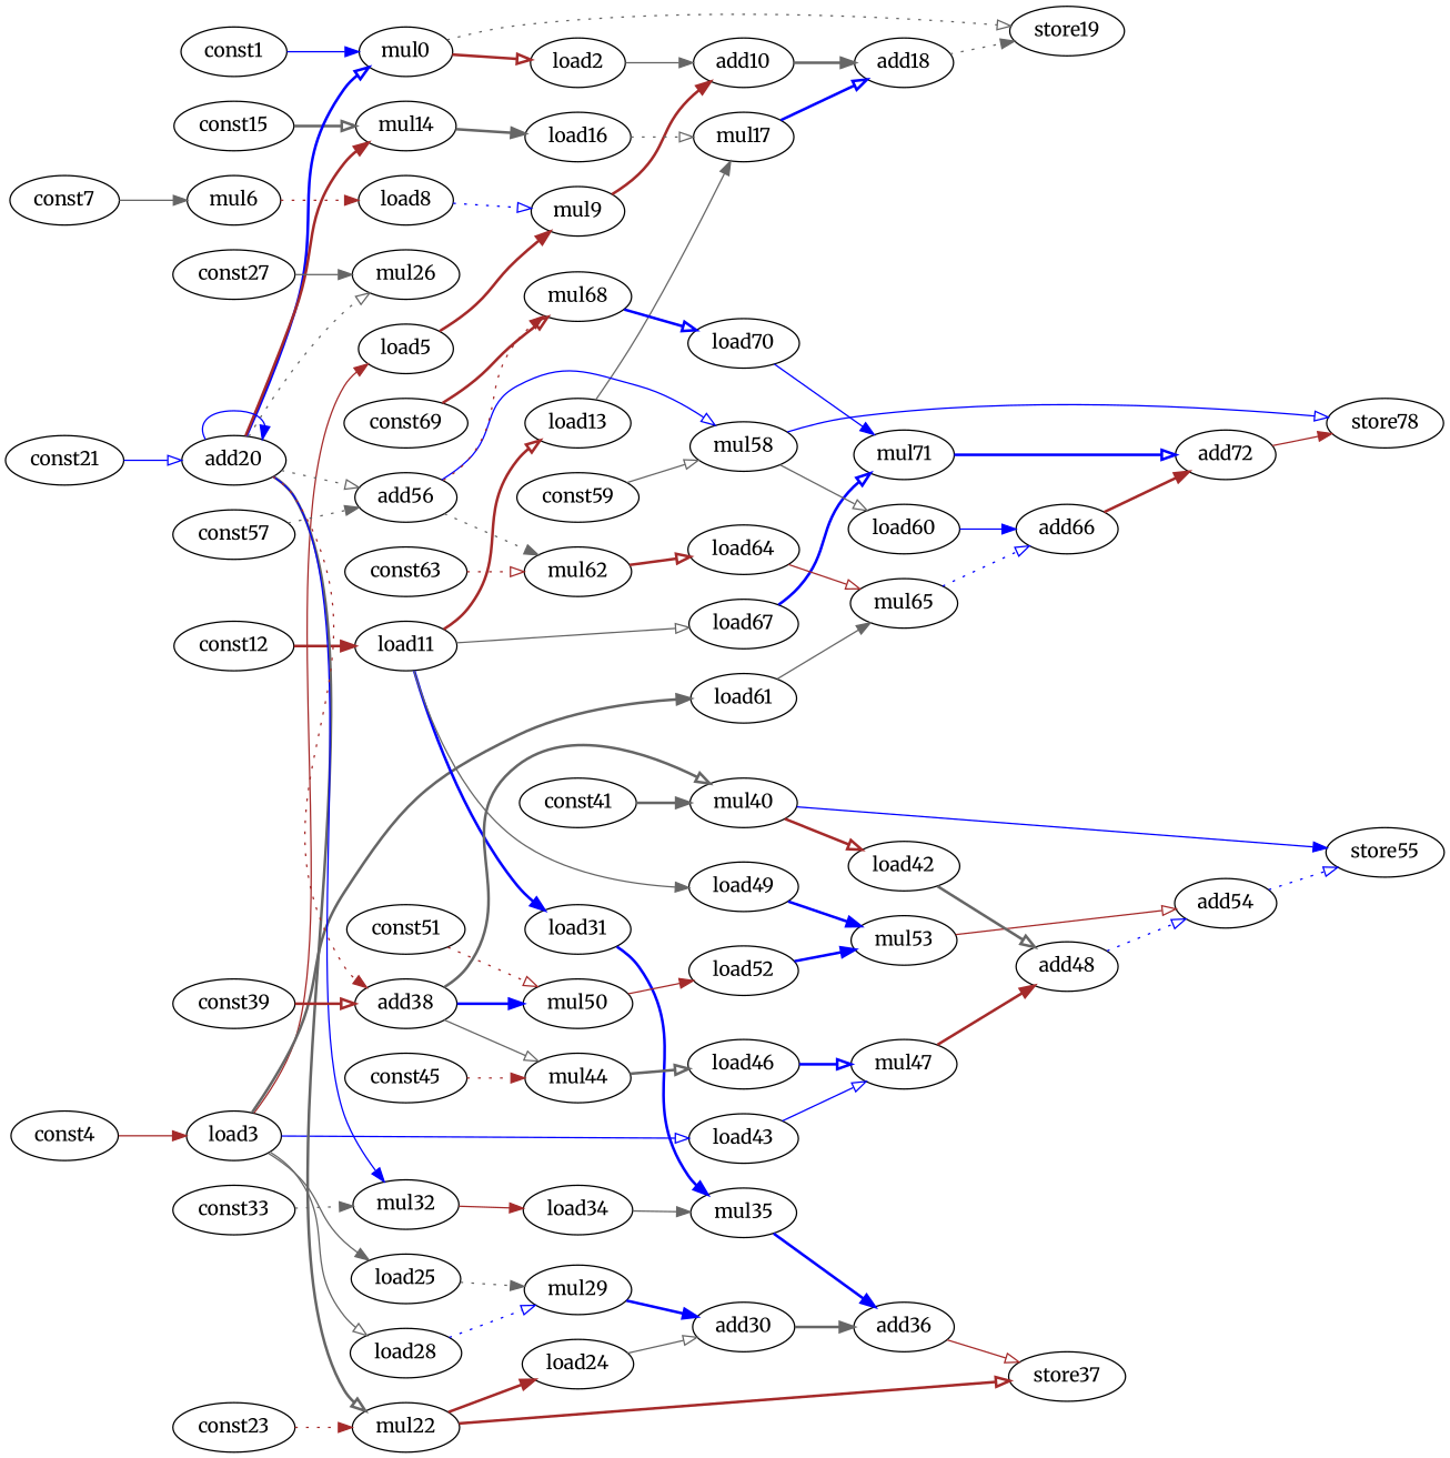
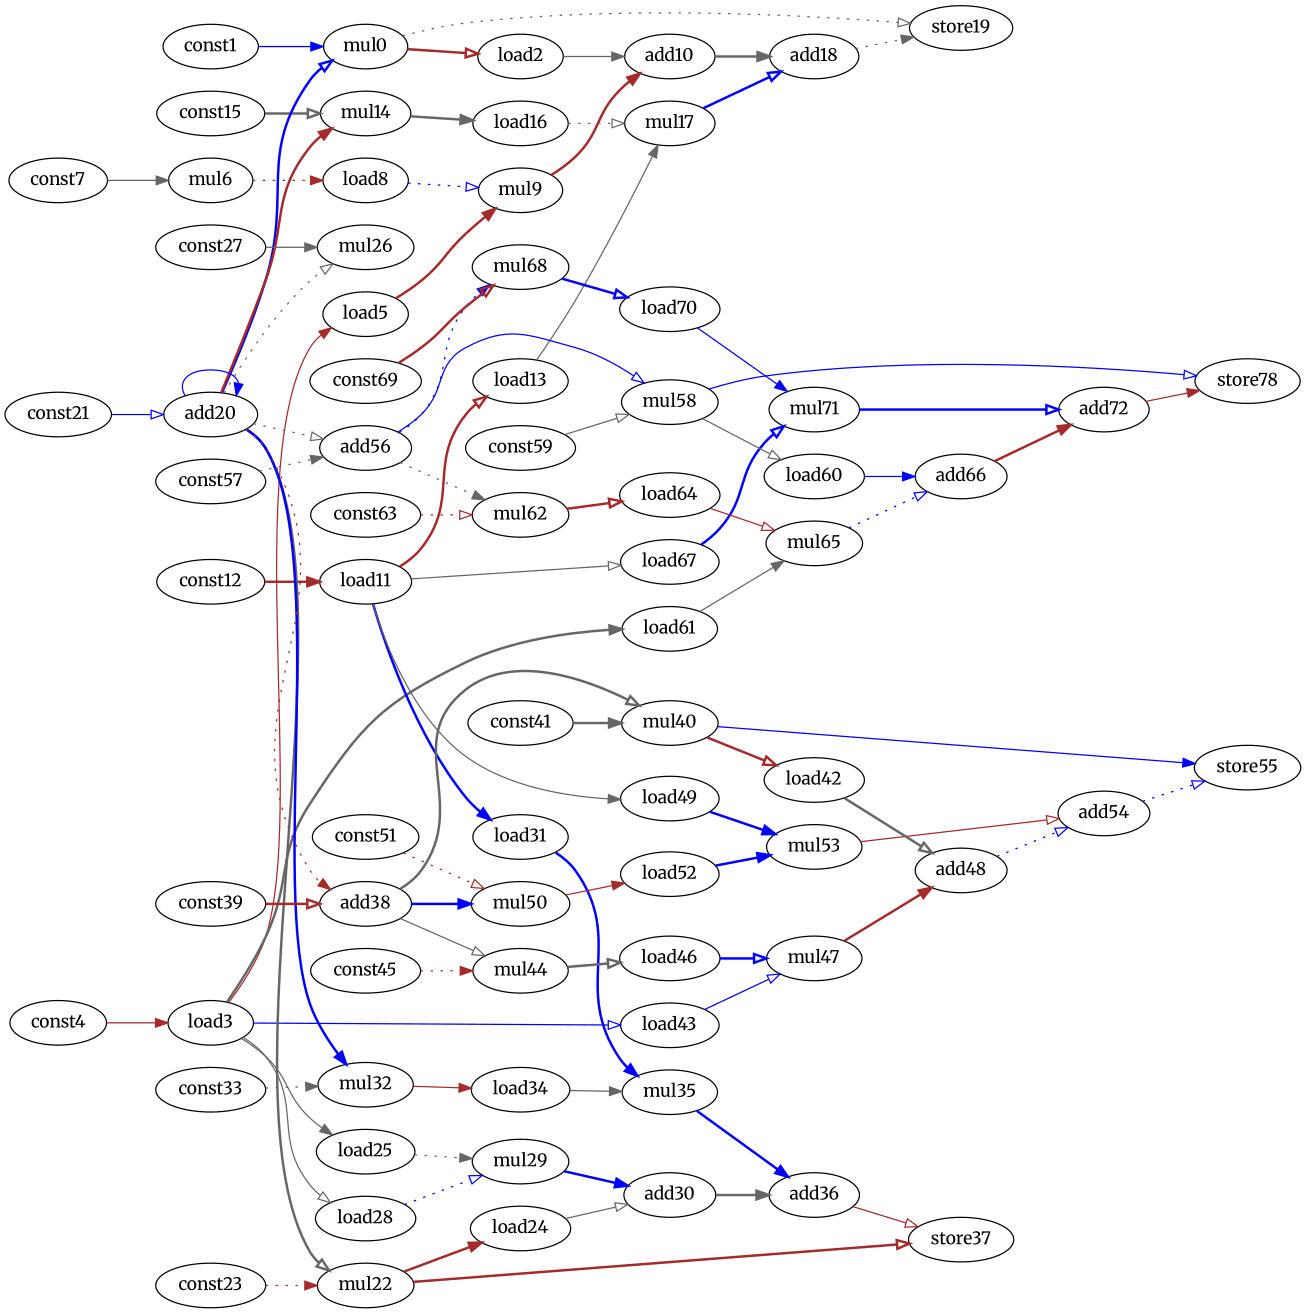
  digraph {
    fontname=Merriweather
    rankdir=LR
    node [fontname=Merriweather opcode=load]
    edge [arrowhead=normal color=gray40 fontname=Merriweather operand=0 style=bold]
    mul0 [opcode=mul]
    load2
    store19 [opcode=store]
    add10 [opcode=add]
    const1 [opcode=const]
    add18 [opcode=add]
    load3
    load5
    load25
    load43
    load61
    load28
    mul9 [opcode=mul]
    mul29 [opcode=mul]
    mul47 [opcode=mul]
    mul65 [opcode=mul]
    const4 [opcode=const]
    mul6 [opcode=mul]
    load8
    const7 [opcode=const]
    load11
    load13
    load31
    load49
    load67
    mul17 [opcode=mul]
    mul35 [opcode=mul]
    mul53 [opcode=mul]
    mul71 [opcode=mul]
    const12 [opcode=const]
    mul14 [opcode=mul]
    load16
    const15 [opcode=const]
    add20 [opcode=add]
    mul22 [opcode=mul]
    mul26 [opcode=mul]
    mul32 [opcode=mul]
    add38 [opcode=add]
    add56 [opcode=add]
    load24
    store37 [opcode=store]
    load34
    mul40 [opcode=mul]
    mul44 [opcode=mul]
    mul50 [opcode=mul]
    mul58 [opcode=mul]
    mul62 [opcode=mul]
    mul68 [opcode=mul]
    const21 [opcode=const]
    add30 [opcode=add]
    const23 [opcode=const]
    add36 [opcode=add]
    const27 [opcode=const]
    const33 [opcode=const]
    load42
    store55 [opcode=store]
    load46
    load52
    const39 [opcode=const]
    add48 [opcode=add]
    const41 [opcode=const]
    add54 [opcode=add]
    const45 [opcode=const]
    const51 [opcode=const]
    load60
    n66 [label=store78 opcode=store]
    load64
    load70
    const57 [opcode=const]
    add66 [opcode=add]
    const59 [opcode=const]
    add72 [opcode=add]
    const63 [opcode=const]
    const69 [opcode=const]
    mul0 -> load2 [arrowhead=onormal color=brown]
    mul0 -> store19 [arrowhead=onormal operand=1 style=dotted]
    load2 -> add10 [operand=1 style=solid]
    add10 -> add18
    const1 -> mul0 [color=blue style=solid]
    add18 -> store19 [style=dotted]
    load3 -> load5 [color=brown style=solid]
    load3 -> load25 [style=solid]
    load3 -> load43 [arrowhead=onormal color=blue style=solid]
    load3 -> load61
    load3 -> load28 [arrowhead=onormal style=solid]
    load5 -> mul9 [color=brown operand=1]
    load25 -> mul29 [operand=1 style=dotted]
    load43 -> mul47 [arrowhead=onormal color=blue operand=1 style=solid]
    load61 -> mul65 [operand=1 style=solid]
    load28 -> mul29 [arrowhead=onormal color=blue style=dotted]
    mul9 -> add10 [color=brown]
    mul29 -> add30 [color=blue]
    mul47 -> add48 [color=brown]
    mul65 -> add66 [arrowhead=onormal color=blue style=dotted]
    const4 -> load3 [color=brown style=solid]
    mul6 -> load8 [color=brown style=dotted]
    load8 -> mul9 [arrowhead=onormal color=blue style=dotted]
    const7 -> mul6 [style=solid]
    load11 -> load13 [arrowhead=onormal color=brown]
    load11 -> load31 [color=blue]
    load11 -> load49 [style=solid]
    load11 -> load67 [arrowhead=onormal style=solid]
    load13 -> mul17 [operand=1 style=solid]
    load31 -> mul35 [color=blue operand=1]
    load49 -> mul53 [color=blue operand=1]
    load67 -> mul71 [arrowhead=onormal color=blue operand=1]
    mul17 -> add18 [arrowhead=onormal color=blue operand=1]
    mul35 -> add36 [color=blue operand=1]
    mul53 -> add54 [arrowhead=onormal color=brown operand=1 style=solid]
    mul71 -> add72 [arrowhead=onormal color=blue operand=1]
    const12 -> load11 [color=brown]
    mul14 -> load16
    load16 -> mul17 [arrowhead=onormal style=dotted]
    const15 -> mul14 [arrowhead=onormal]
    add20 -> mul0 [arrowhead=onormal color=blue operand=1]
    add20 -> mul14 [color=brown operand=1]
    add20 -> add20 [color=blue style=solid]
    add20 -> mul22 [arrowhead=onormal operand=1]
    add20 -> mul26 [arrowhead=onormal operand=1 style=dotted]
-   add20 -> mul32 [color=blue operand=1 style=solid]
+   add20 -> mul32 [color=blue operand=1]
    add20 -> add38 [color=brown style=dotted]
    add20 -> add56 [arrowhead=onormal style=dotted]
    mul22 -> load24 [color=brown]
    mul22 -> store37 [arrowhead=onormal color=brown operand=1]
    mul32 -> load34 [color=brown style=solid]
    add38 -> mul40 [arrowhead=onormal operand=1]
    add38 -> mul44 [arrowhead=onormal operand=1 style=solid]
    add38 -> mul50 [color=blue operand=1]
    add56 -> mul58 [arrowhead=onormal color=blue operand=1 style=solid]
    add56 -> mul62 [operand=1 style=dotted]
-   add56 -> mul68 [color=brown operand=1 style=dotted]
+   add56 -> mul68 [color=blue operand=1 style=dotted]
    load24 -> add30 [arrowhead=onormal operand=1 style=solid]
    load34 -> mul35 [style=solid]
    mul40 -> load42 [arrowhead=onormal color=brown]
    mul40 -> store55 [color=blue operand=1 style=solid]
    mul44 -> load46 [arrowhead=onormal]
    mul50 -> load52 [color=brown style=solid]
    mul58 -> load60 [arrowhead=onormal style=solid]
    mul58 -> n66 [arrowhead=onormal color=blue operand=1 style=solid]
    mul62 -> load64 [arrowhead=onormal color=brown]
    mul68 -> load70 [arrowhead=onormal color=blue]
    const21 -> add20 [arrowhead=onormal color=blue operand=1 style=solid]
    add30 -> add36
    const23 -> mul22 [color=brown style=dotted]
    add36 -> store37 [arrowhead=onormal color=brown style=solid]
    const27 -> mul26 [style=solid]
    const33 -> mul32 [style=dotted]
    load42 -> add48 [arrowhead=onormal operand=1]
    load46 -> mul47 [arrowhead=onormal color=blue]
    load52 -> mul53 [color=blue]
    const39 -> add38 [arrowhead=onormal color=brown operand=1]
    add48 -> add54 [arrowhead=onormal color=blue style=dotted]
    const41 -> mul40
    add54 -> store55 [arrowhead=onormal color=blue style=dotted]
    const45 -> mul44 [color=brown style=dotted]
    const51 -> mul50 [arrowhead=onormal color=brown style=dotted]
    load60 -> add66 [color=blue operand=1 style=solid]
    load64 -> mul65 [arrowhead=onormal color=brown style=solid]
    load70 -> mul71 [color=blue style=solid]
    const57 -> add56 [operand=1 style=dotted]
    add66 -> add72 [color=brown]
    const59 -> mul58 [arrowhead=onormal style=solid]
    add72 -> n66 [color=brown style=solid]
    const63 -> mul62 [arrowhead=onormal color=brown style=dotted]
    const69 -> mul68 [arrowhead=onormal color=brown]
  }
